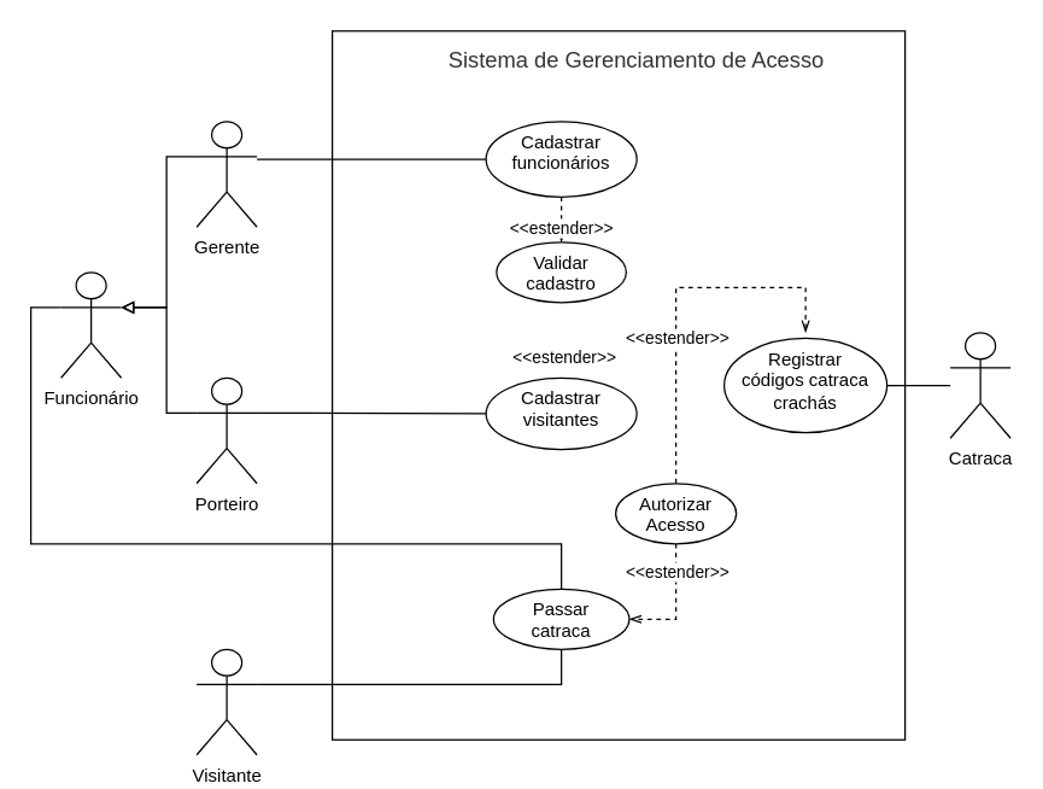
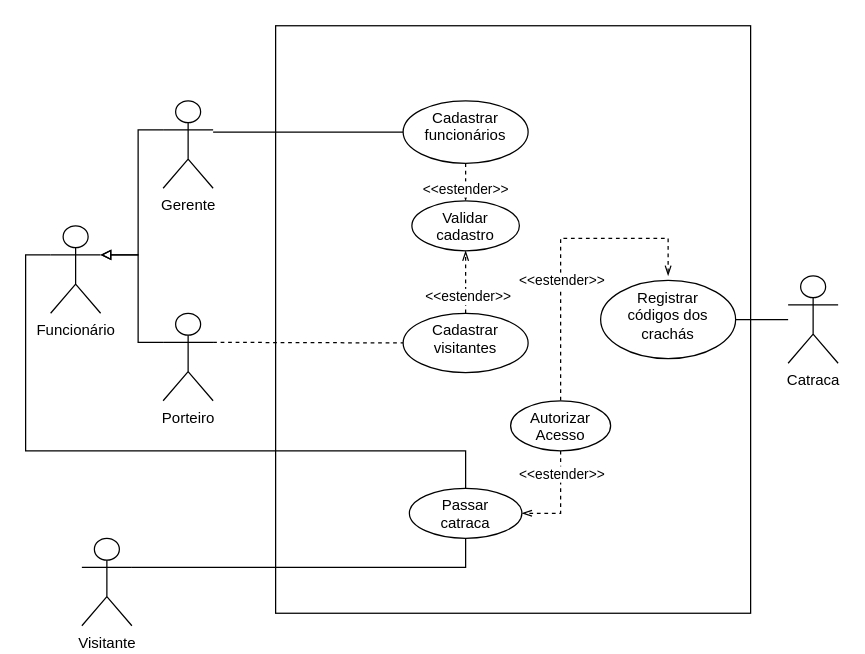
  <mxCell id="0" />
  <mxCell id="1" parent="0" />
  <mxCell id="2" value="" style="rounded=0;whiteSpace=wrap;html=1;" vertex="1" parent="1"><mxGeometry x="220" y="20" width="380" height="470" as="geometry" /></mxCell>
  <mxCell id="3" style="edgeStyle=orthogonalEdgeStyle;rounded=0;orthogonalLoop=1;jettySize=auto;html=1;entryX=0;entryY=0.5;entryDx=0;entryDy=0;endArrow=none;endFill=0;" edge="1" parent="1" target="10"><mxGeometry relative="1" as="geometry"><mxPoint x="170" y="105" as="sourcePoint" /><Array as="points"><mxPoint x="200" y="105" /><mxPoint x="200" y="105" /></Array></mxGeometry></mxCell>
  <mxCell id="4" style="edgeStyle=orthogonalEdgeStyle;rounded=0;orthogonalLoop=1;jettySize=auto;html=1;exitX=0;exitY=0.333;exitDx=0;exitDy=0;exitPerimeter=0;entryX=1;entryY=0.333;entryDx=0;entryDy=0;entryPerimeter=0;endArrow=block;endFill=0;" edge="1" parent="1" source="5" target="22"><mxGeometry relative="1" as="geometry"><Array as="points"><mxPoint x="110" y="103" /><mxPoint x="110" y="203" /></Array></mxGeometry></mxCell>
  <mxCell id="5" value="Gerente&lt;span style=&quot;color: rgba(0 , 0 , 0 , 0) ; font-family: monospace ; font-size: 0px&quot;&gt;%3CmxGraphModel%3E%3Croot%3E%3CmxCell%20id%3D%220%22%2F%3E%3CmxCell%20id%3D%221%22%20parent%3D%220%22%2F%3E%3CmxCell%20id%3D%222%22%20value%3D%22Funcion%C3%A1rio%22%20style%3D%22shape%3DumlActor%3BverticalLabelPosition%3Dbottom%3BverticalAlign%3Dtop%3Bhtml%3D1%3BoutlineConnect%3D0%3B%22%20vertex%3D%221%22%20parent%3D%221%22%3E%3CmxGeometry%20x%3D%2280%22%20y%3D%22160%22%20width%3D%2240%22%20height%3D%2270%22%20as%3D%22geometry%22%2F%3E%3C%2FmxCell%3E%3C%2Froot%3E%3C%2FmxGraphModel%3E&lt;/span&gt;" style="shape=umlActor;verticalLabelPosition=bottom;verticalAlign=top;html=1;outlineConnect=0;" vertex="1" parent="1"><mxGeometry x="130" y="80" width="40" height="70" as="geometry" /></mxCell>
- <mxCell id="6" style="edgeStyle=orthogonalEdgeStyle;rounded=0;orthogonalLoop=1;jettySize=auto;html=1;exitX=1;exitY=0.333;exitDx=0;exitDy=0;exitPerimeter=0;entryX=0;entryY=0.5;entryDx=0;entryDy=0;endArrow=none;endFill=0;" edge="1" parent="1" source="8" target="13"><mxGeometry relative="1" as="geometry"><Array as="points"><mxPoint x="180" y="273" /></Array></mxGeometry></mxCell>
+ <mxCell id="6" style="edgeStyle=orthogonalEdgeStyle;rounded=0;orthogonalLoop=1;jettySize=auto;html=1;exitX=1;exitY=0.333;exitDx=0;exitDy=0;exitPerimeter=0;entryX=0;entryY=0.5;entryDx=0;entryDy=0;endArrow=none;endFill=0;dashed=1;" edge="1" parent="1" source="8" target="13"><mxGeometry relative="1" as="geometry"><Array as="points"><mxPoint x="180" y="273" /></Array></mxGeometry></mxCell>
  <mxCell id="7" style="edgeStyle=orthogonalEdgeStyle;rounded=0;orthogonalLoop=1;jettySize=auto;html=1;exitX=0;exitY=0.333;exitDx=0;exitDy=0;exitPerimeter=0;entryX=1;entryY=0.333;entryDx=0;entryDy=0;entryPerimeter=0;endArrow=block;endFill=0;" edge="1" parent="1" source="8" target="22"><mxGeometry relative="1" as="geometry"><Array as="points"><mxPoint x="110" y="273" /><mxPoint x="110" y="203" /></Array></mxGeometry></mxCell>
  <mxCell id="8" value="Porteiro" style="shape=umlActor;verticalLabelPosition=bottom;verticalAlign=top;html=1;outlineConnect=0;" vertex="1" parent="1"><mxGeometry x="130" y="250" width="40" height="70" as="geometry" /></mxCell>
  <mxCell id="9" style="edgeStyle=orthogonalEdgeStyle;rounded=0;orthogonalLoop=1;jettySize=auto;html=1;exitX=0.5;exitY=1;exitDx=0;exitDy=0;entryX=0.5;entryY=0;entryDx=0;entryDy=0;dashed=1;endArrow=openThin;endFill=0;" edge="1" parent="1" source="10" target="11"><mxGeometry relative="1" as="geometry"><Array as="points"><mxPoint x="372" y="150" /><mxPoint x="372" y="150" /></Array></mxGeometry></mxCell>
  <mxCell id="10" value="Cadastrar&lt;br&gt;funcionários" style="ellipse;whiteSpace=wrap;html=1;verticalAlign=top;" vertex="1" parent="1"><mxGeometry x="322" y="80" width="100" height="50" as="geometry" /></mxCell>
  <mxCell id="11" value="Validar cadastro" style="ellipse;whiteSpace=wrap;html=1;verticalAlign=top;" vertex="1" parent="1"><mxGeometry x="329" y="160" width="86" height="40" as="geometry" /></mxCell>
+ <mxCell id="12" style="edgeStyle=orthogonalEdgeStyle;rounded=0;orthogonalLoop=1;jettySize=auto;html=1;exitX=0.5;exitY=0;exitDx=0;exitDy=0;dashed=1;endArrow=openThin;endFill=0;" edge="1" parent="1" source="13" target="11"><mxGeometry relative="1" as="geometry" /></mxCell>
  <mxCell id="13" value="Cadastrar&lt;br&gt;visitantes" style="ellipse;whiteSpace=wrap;html=1;verticalAlign=top;" vertex="1" parent="1"><mxGeometry x="322" y="250" width="100" height="47.5" as="geometry" /></mxCell>
- <mxCell id="14" value="&lt;span style=&quot;color: rgb(51 , 51 , 51) ; font-family: &amp;#34;arial&amp;#34; , sans-serif ; font-size: 14.667px&quot;&gt;Sistema de Gerenciamento de Acesso&lt;/span&gt;" style="text;html=1;strokeColor=none;fillColor=none;align=center;verticalAlign=middle;whiteSpace=wrap;rounded=0;" vertex="1" parent="1"><mxGeometry x="284" y="30" width="276" height="20" as="geometry" /></mxCell>
- <mxCell id="15" value="Registrar&lt;br&gt;códigos catraca&lt;br&gt;crachás" style="ellipse;whiteSpace=wrap;html=1;verticalAlign=top;" vertex="1" parent="1"><mxGeometry x="480" y="223.75" width="108" height="62.5" as="geometry" /></mxCell>
+ <mxCell id="15" value="Registrar&lt;br&gt;códigos dos&lt;br&gt;crachás" style="ellipse;whiteSpace=wrap;html=1;verticalAlign=top;" vertex="1" parent="1"><mxGeometry x="480" y="223.75" width="108" height="62.5" as="geometry" /></mxCell>
  <mxCell id="16" style="edgeStyle=orthogonalEdgeStyle;rounded=0;orthogonalLoop=1;jettySize=auto;html=1;exitX=0.5;exitY=1;exitDx=0;exitDy=0;entryX=1;entryY=0.5;entryDx=0;entryDy=0;dashed=1;endArrow=openThin;endFill=0;" edge="1" parent="1" source="20" target="25"><mxGeometry relative="1" as="geometry"><Array as="points"><mxPoint x="448" y="410" /></Array></mxGeometry></mxCell>
  <mxCell id="17" value="&amp;lt;&amp;lt;estender&amp;gt;&amp;gt;" style="edgeLabel;html=1;align=center;verticalAlign=middle;resizable=0;points=[];" vertex="1" connectable="0" parent="16"><mxGeometry x="-0.101" y="-4" relative="1" as="geometry"><mxPoint x="4" y="-17.24" as="offset" /></mxGeometry></mxCell>
  <mxCell id="18" style="edgeStyle=orthogonalEdgeStyle;rounded=0;orthogonalLoop=1;jettySize=auto;html=1;exitX=0.5;exitY=0;exitDx=0;exitDy=0;dashed=1;endArrow=openThin;endFill=0;" edge="1" parent="1"><mxGeometry relative="1" as="geometry"><mxPoint x="448" y="331.75" as="sourcePoint" /><mxPoint x="534" y="220" as="targetPoint" /><Array as="points"><mxPoint x="448" y="190" /><mxPoint x="534" y="190" /></Array></mxGeometry></mxCell>
  <mxCell id="19" value="&amp;lt;&amp;lt;estender&amp;gt;&amp;gt;" style="edgeLabel;html=1;align=center;verticalAlign=middle;resizable=0;points=[];" vertex="1" connectable="0" parent="18"><mxGeometry x="0.193" y="-2" relative="1" as="geometry"><mxPoint x="-11.58" y="31.75" as="offset" /></mxGeometry></mxCell>
  <mxCell id="20" value="Autorizar Acesso" style="ellipse;whiteSpace=wrap;html=1;verticalAlign=top;" vertex="1" parent="1"><mxGeometry x="408" y="320" width="80" height="40" as="geometry" /></mxCell>
  <mxCell id="21" style="edgeStyle=orthogonalEdgeStyle;rounded=0;orthogonalLoop=1;jettySize=auto;html=1;exitX=0;exitY=0.333;exitDx=0;exitDy=0;exitPerimeter=0;endArrow=none;endFill=0;" edge="1" parent="1" source="22" target="25"><mxGeometry relative="1" as="geometry"><Array as="points"><mxPoint x="20" y="203" /><mxPoint x="20" y="360" /><mxPoint x="372" y="360" /></Array></mxGeometry></mxCell>
  <mxCell id="22" value="Funcionário" style="shape=umlActor;verticalLabelPosition=bottom;verticalAlign=top;html=1;outlineConnect=0;" vertex="1" parent="1"><mxGeometry x="40" y="180" width="40" height="70" as="geometry" /></mxCell>
  <mxCell id="23" style="edgeStyle=orthogonalEdgeStyle;rounded=0;orthogonalLoop=1;jettySize=auto;html=1;exitX=1;exitY=0.333;exitDx=0;exitDy=0;exitPerimeter=0;entryX=0.5;entryY=1;entryDx=0;entryDy=0;endArrow=none;endFill=0;" edge="1" parent="1" source="24" target="25"><mxGeometry relative="1" as="geometry" /></mxCell>
- <mxCell id="24" value="Visitante" style="shape=umlActor;verticalLabelPosition=bottom;verticalAlign=top;html=1;outlineConnect=0;" vertex="1" parent="1"><mxGeometry x="130" y="430" width="40" height="70" as="geometry" /></mxCell>
+ <mxCell id="24" value="Visitante" style="shape=umlActor;verticalLabelPosition=bottom;verticalAlign=top;html=1;outlineConnect=0;" vertex="1" parent="1"><mxGeometry x="65" y="430" width="40" height="70" as="geometry" /></mxCell>
  <mxCell id="25" value="Passar&lt;br&gt;catraca" style="ellipse;whiteSpace=wrap;html=1;verticalAlign=top;" vertex="1" parent="1"><mxGeometry x="327" y="390" width="90" height="40" as="geometry" /></mxCell>
  <mxCell id="26" style="edgeStyle=orthogonalEdgeStyle;rounded=0;orthogonalLoop=1;jettySize=auto;html=1;exitX=0.5;exitY=1;exitDx=0;exitDy=0;dashed=1;" edge="1" parent="1" source="20" target="20"><mxGeometry relative="1" as="geometry" /></mxCell>
  <mxCell id="27" value="" style="edgeStyle=orthogonalEdgeStyle;rounded=0;orthogonalLoop=1;jettySize=auto;html=1;endArrow=none;endFill=0;" edge="1" parent="1" source="28" target="15"><mxGeometry relative="1" as="geometry" /></mxCell>
  <mxCell id="28" value="Catraca" style="shape=umlActor;verticalLabelPosition=bottom;verticalAlign=top;html=1;outlineConnect=0;" vertex="1" parent="1"><mxGeometry x="630" y="220" width="40" height="70" as="geometry" /></mxCell>
  <mxCell id="29" value="&amp;lt;&amp;lt;estender&amp;gt;&amp;gt;" style="edgeLabel;html=1;align=center;verticalAlign=middle;resizable=0;points=[];" vertex="1" connectable="0" parent="1"><mxGeometry x="407.998" y="260" as="geometry"><mxPoint x="-34" y="-24" as="offset" /></mxGeometry></mxCell>
  <mxCell id="30" value="&amp;lt;&amp;lt;estender&amp;gt;&amp;gt;" style="edgeLabel;html=1;align=center;verticalAlign=middle;resizable=0;points=[];" vertex="1" connectable="0" parent="1"><mxGeometry x="371.998" y="150" as="geometry" /></mxCell>
